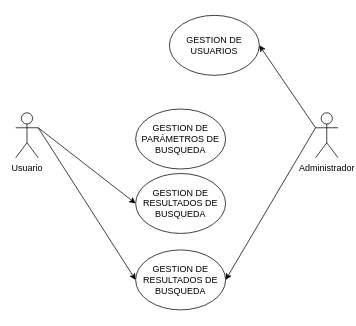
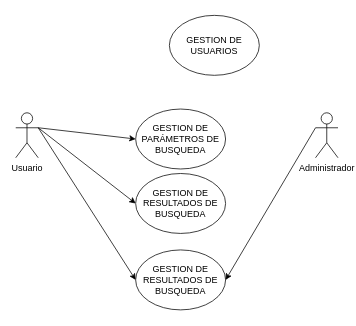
  <mxCell id="0" />
  <mxCell id="1" parent="0" />
  <mxCell id="2" value="Usuario" style="shape=umlActor;verticalLabelPosition=bottom;labelBackgroundColor=#ffffff;verticalAlign=top;html=1;" vertex="1" parent="1"><mxGeometry x="20" y="150" width="30" height="60" as="geometry" /></mxCell>
  <mxCell id="3" value="Administrador" style="shape=umlActor;verticalLabelPosition=bottom;labelBackgroundColor=#ffffff;verticalAlign=top;html=1;" vertex="1" parent="1"><mxGeometry x="420" y="150" width="30" height="60" as="geometry" /></mxCell>
  <mxCell id="4" value="GESTION DE USUARIOS" style="ellipse;whiteSpace=wrap;html=1;" vertex="1" parent="1"><mxGeometry x="225" y="20" width="120" height="80" as="geometry" /></mxCell>
  <mxCell id="5" value="GESTION DE PARÁMETROS DE BUSQUEDA" style="ellipse;whiteSpace=wrap;html=1;" vertex="1" parent="1"><mxGeometry x="180" y="145" width="120" height="80" as="geometry" /></mxCell>
  <mxCell id="6" value="GESTION DE RESULTADOS DE BUSQUEDA" style="ellipse;whiteSpace=wrap;html=1;" vertex="1" parent="1"><mxGeometry x="180" y="231" width="120" height="80" as="geometry" /></mxCell>
  <mxCell id="7" value="GESTION DE RESULTADOS DE BUSQUEDA" style="ellipse;whiteSpace=wrap;html=1;" vertex="1" parent="1"><mxGeometry x="180" y="333" width="120" height="80" as="geometry" /></mxCell>
+ <mxCell id="8" value="" style="endArrow=classic;html=1;exitX=1;exitY=0.333;exitDx=0;exitDy=0;exitPerimeter=0;entryX=0;entryY=0.5;entryDx=0;entryDy=0;" edge="1" parent="1" source="2" target="5"><mxGeometry width="50" height="50" relative="1" as="geometry"><mxPoint x="100" y="150" as="sourcePoint" /><mxPoint x="150" y="100" as="targetPoint" /></mxGeometry></mxCell>
  <mxCell id="9" value="" style="endArrow=classic;html=1;entryX=0;entryY=0.5;entryDx=0;entryDy=0;exitX=1;exitY=0.333;exitDx=0;exitDy=0;exitPerimeter=0;" edge="1" parent="1" source="2" target="6"><mxGeometry width="50" height="50" relative="1" as="geometry"><mxPoint x="80" y="210" as="sourcePoint" /><mxPoint x="190" y="170" as="targetPoint" /></mxGeometry></mxCell>
  <mxCell id="10" value="" style="endArrow=classic;html=1;entryX=0;entryY=0.5;entryDx=0;entryDy=0;" edge="1" parent="1" target="7"><mxGeometry width="50" height="50" relative="1" as="geometry"><mxPoint x="50" y="170" as="sourcePoint" /><mxPoint x="200" y="180" as="targetPoint" /></mxGeometry></mxCell>
- <mxCell id="11" value="" style="endArrow=classic;html=1;exitX=0;exitY=0.333;exitDx=0;exitDy=0;exitPerimeter=0;entryX=1;entryY=0.5;entryDx=0;entryDy=0;" edge="1" parent="1" source="3" target="4"><mxGeometry width="50" height="50" relative="1" as="geometry"><mxPoint x="80" y="200" as="sourcePoint" /><mxPoint x="210" y="190" as="targetPoint" /></mxGeometry></mxCell>
  <mxCell id="12" value="" style="endArrow=classic;html=1;entryX=1;entryY=0.5;entryDx=0;entryDy=0;" edge="1" parent="1" target="7"><mxGeometry width="50" height="50" relative="1" as="geometry"><mxPoint x="420" y="170" as="sourcePoint" /><mxPoint x="220" y="200" as="targetPoint" /></mxGeometry></mxCell>
